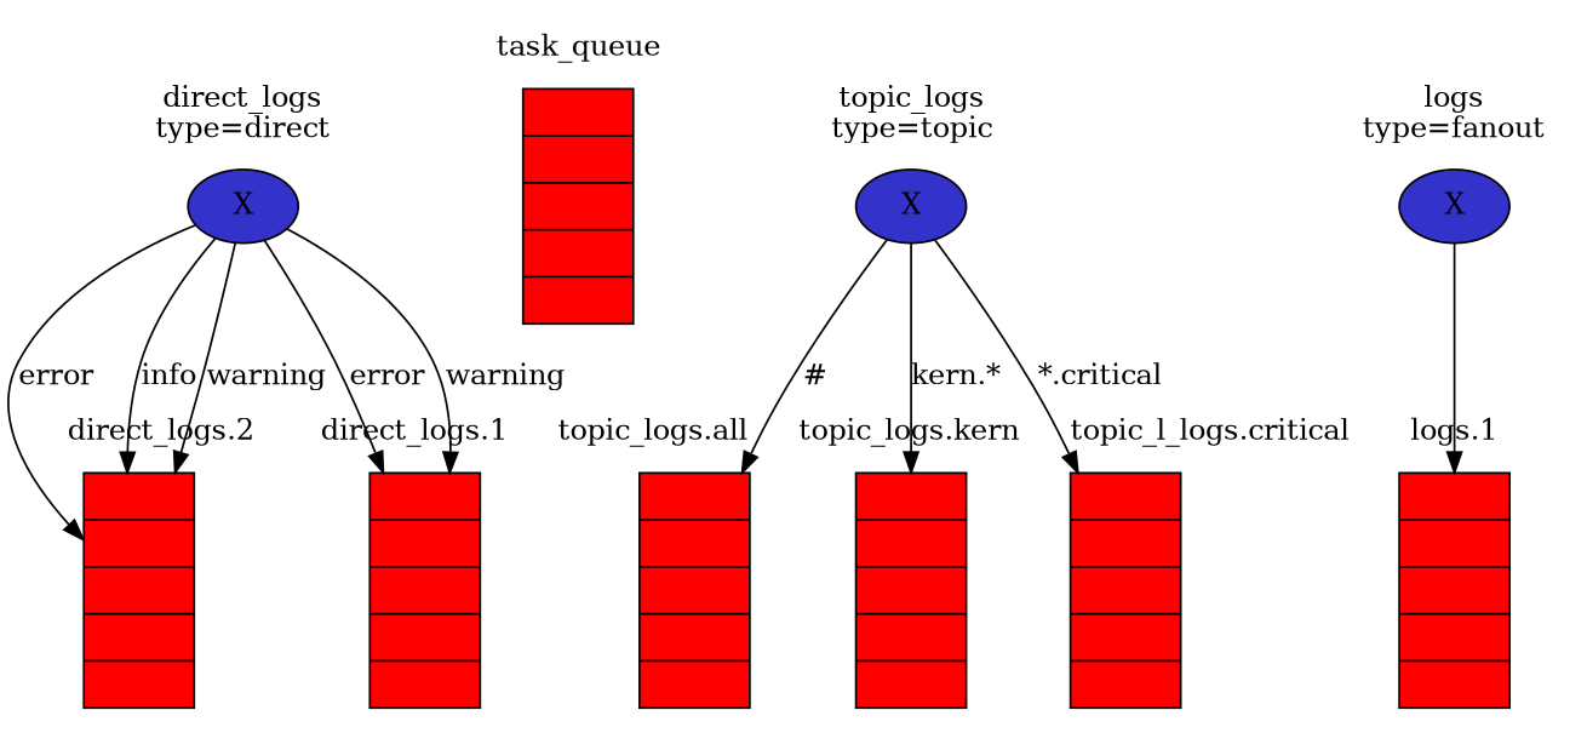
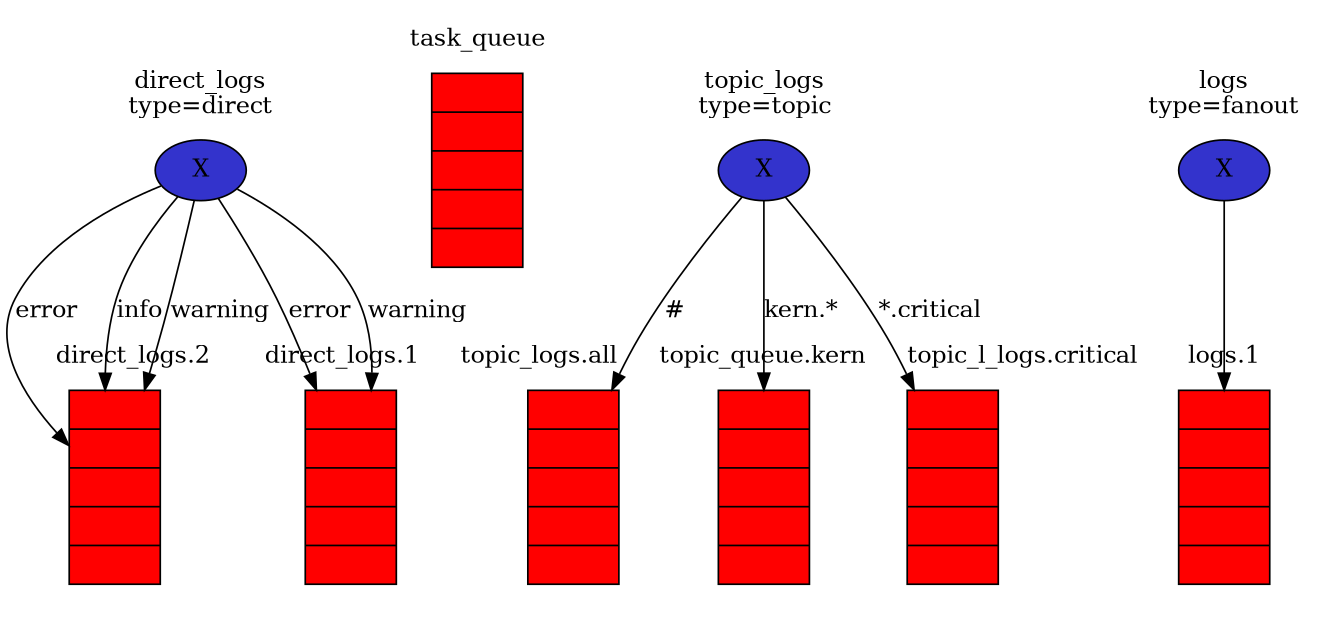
  digraph {
    rankdir=TB
    node [fillcolor=red shape=record style=filled]
    n1 [label="{||||}"]
    n2 [label="{||||}"]
    n3 [label="{||||}"]
    n4 [label="{||||}"]
    n5 [label="{||||}"]
    n6 [label="{||||}"]
    n7 [label="{||||}"]
    n8 [fillcolor="#3333CC" label=X shape=ellipse]
    n9 [fillcolor="#3333CC" label=X shape=ellipse]
    n10 [fillcolor="#3333CC" label=X shape=ellipse]
    subgraph cluster_1 {
      color=transparent
      label="direct_logs.2"
      n1
    }
    subgraph cluster_2 {
      color=transparent
      label=task_queue
      n2
    }
    subgraph cluster_3 {
      color=transparent
      label="direct_logs.1"
      n3
    }
    subgraph cluster_4 {
      color=transparent
      label="topic_logs.all"
      n4
    }
    subgraph cluster_5 {
      color=transparent
      label="logs.1"
      n5
    }
    subgraph cluster_6 {
      color=transparent
-     label="topic_logs.kern"
+     label="topic_queue.kern"
      n6
    }
    subgraph cluster_7 {
      color=transparent
      label="topic_l_logs.critical"
      n7
    }
    subgraph cluster_8 {
      color=transparent
      label="topic_logs\ntype=topic"
      n8
    }
    subgraph cluster_9 {
      color=transparent
      label="logs\ntype=fanout"
      n9
    }
    subgraph cluster_10 {
      color=transparent
      label="direct_logs\ntype=direct"
      n10
    }
    n8 -> n4 [label="#"]
    n8 -> n6 [label="kern.*"]
    n8 -> n7 [label="*.critical"]
    n9 -> n5
    n10 -> n1 [label=error]
    n10 -> n1 [label=info]
    n10 -> n1 [label=warning]
    n10 -> n3 [label=error]
    n10 -> n3 [label=warning]
  }
